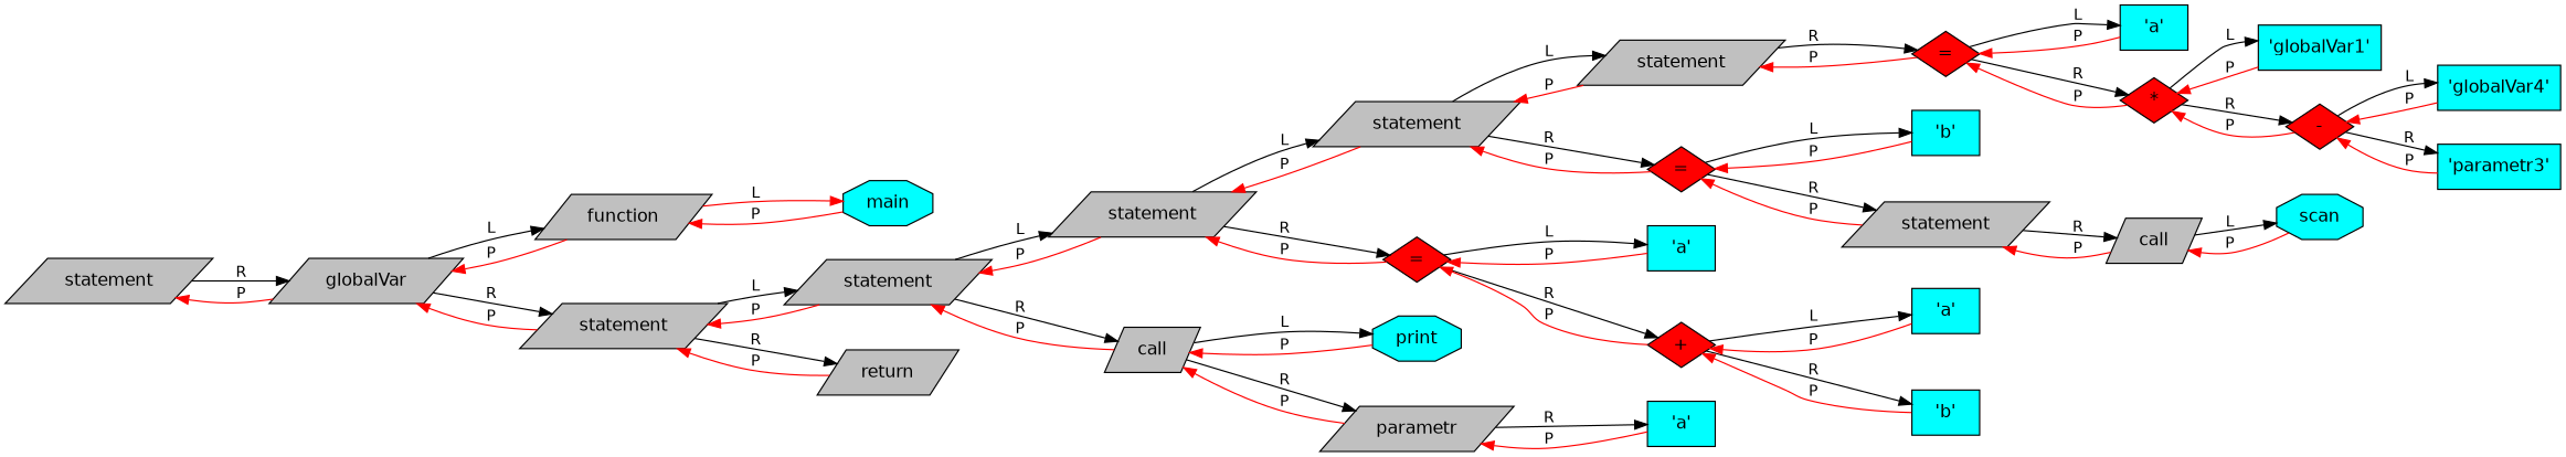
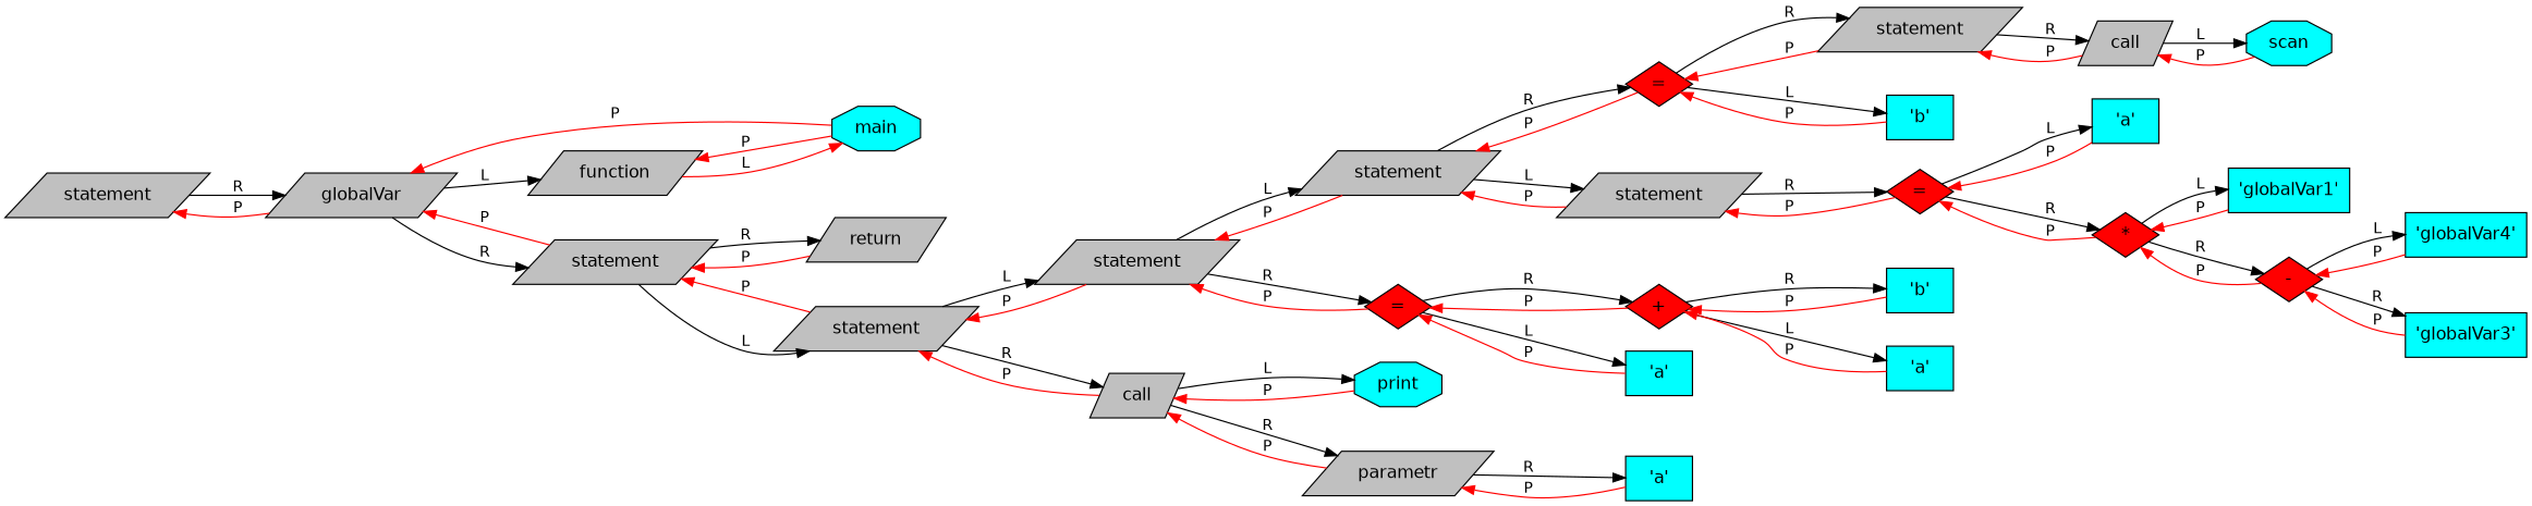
  digraph {
    fontname="DejaVu Sans"
    rankdir=LR
    node [fillcolor=grey fontname="DejaVu Sans" fontsize=14 shape=parallelogram style=filled]
    edge [fontname="DejaVu Sans" fontsize=12 color=red]
    n1 [label=statement]
    n2 [label=globalVar]
    n3 [label=function]
    n4 [label=statement]
    n5 [fillcolor=cyan label=main shape=octagon]
    n6 [label=statement]
    n7 [label=return]
    n8 [label=statement]
    n9 [label=call]
    n10 [label=statement]
    n11 [fillcolor=red label="=" shape=diamond]
    n12 [fillcolor=cyan label=print shape=octagon]
    n13 [label=parametr]
    n14 [label=statement]
    n15 [fillcolor=red label="=" shape=diamond]
    n16 [fillcolor=cyan label="'a'" shape=rectangle]
    n17 [fillcolor=red label="+" shape=diamond]
    n18 [fillcolor=red label="=" shape=diamond]
    n19 [fillcolor=cyan label="'b'" shape=rectangle]
    n20 [label=statement]
    n21 [fillcolor=cyan label="'a'" shape=rectangle]
    n22 [fillcolor=red label="*" shape=diamond]
    n23 [fillcolor=cyan label="'globalVar1'" shape=rectangle]
    n24 [fillcolor=red label="-" shape=diamond]
    n25 [fillcolor=cyan label="'globalVar4'" shape=rectangle]
-   n26 [fillcolor=cyan label="'parametr3'" shape=rectangle]
+   n26 [fillcolor=cyan label="'globalVar3'" shape=rectangle]
    n27 [label=call]
    n28 [fillcolor=cyan label=scan shape=octagon]
    n29 [fillcolor=cyan label="'a'" shape=rectangle]
    n30 [fillcolor=cyan label="'b'" shape=rectangle]
    n31 [fillcolor=cyan label="'a'" shape=rectangle]
    n1 -> n2 [label=R color=""]
    n2 -> n1 [label=P]
    n2 -> n3 [label=L color=""]
    n2 -> n4 [label=R color=""]
-   n3 -> n2 [label=P]
+   n5 -> n2 [label=P]
    n3 -> n5 [label=L]
    n4 -> n2 [label=P]
    n4 -> n6 [label=L color=""]
    n4 -> n7 [label=R color=""]
    n5 -> n3 [label=P]
    n6 -> n4 [label=P]
    n6 -> n8 [label=L color=""]
    n6 -> n9 [label=R color=""]
    n7 -> n4 [label=P]
    n8 -> n6 [label=P]
    n8 -> n10 [label=L color=""]
    n8 -> n11 [label=R color=""]
    n9 -> n6 [label=P]
    n9 -> n12 [label=L color=""]
    n9 -> n13 [label=R color=""]
    n10 -> n8 [label=P]
    n10 -> n14 [label=L color=""]
    n10 -> n15 [label=R color=""]
    n11 -> n8 [label=P]
    n11 -> n16 [label=L color=""]
    n11 -> n17 [label=R color=""]
    n12 -> n9 [label=P]
    n13 -> n9 [label=P]
    n13 -> n31 [label=R color=""]
    n14 -> n10 [label=P]
    n14 -> n18 [label=R color=""]
    n15 -> n10 [label=P]
    n15 -> n19 [label=L color=""]
    n15 -> n20 [label=R color=""]
    n16 -> n11 [label=P]
    n17 -> n11 [label=P]
    n17 -> n29 [label=L color=""]
    n17 -> n30 [label=R color=""]
    n18 -> n14 [label=P]
    n18 -> n21 [label=L color=""]
    n18 -> n22 [label=R color=""]
    n19 -> n15 [label=P]
    n20 -> n15 [label=P]
    n20 -> n27 [label=R color=""]
    n21 -> n18 [label=P]
    n22 -> n18 [label=P]
    n22 -> n23 [label=L color=""]
    n22 -> n24 [label=R color=""]
    n23 -> n22 [label=P]
    n24 -> n22 [label=P]
    n24 -> n25 [label=L color=""]
    n24 -> n26 [label=R color=""]
    n25 -> n24 [label=P]
    n26 -> n24 [label=P]
    n27 -> n20 [label=P]
    n27 -> n28 [label=L color=""]
    n28 -> n27 [label=P]
    n29 -> n17 [label=P]
    n30 -> n17 [label=P]
    n31 -> n13 [label=P]
  }
